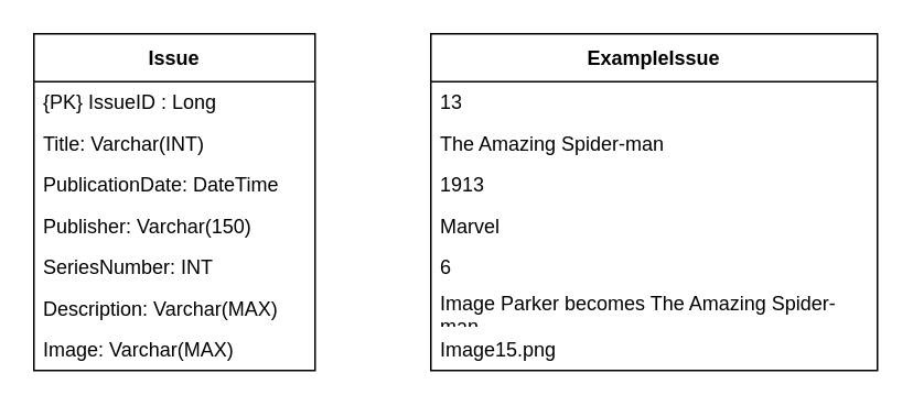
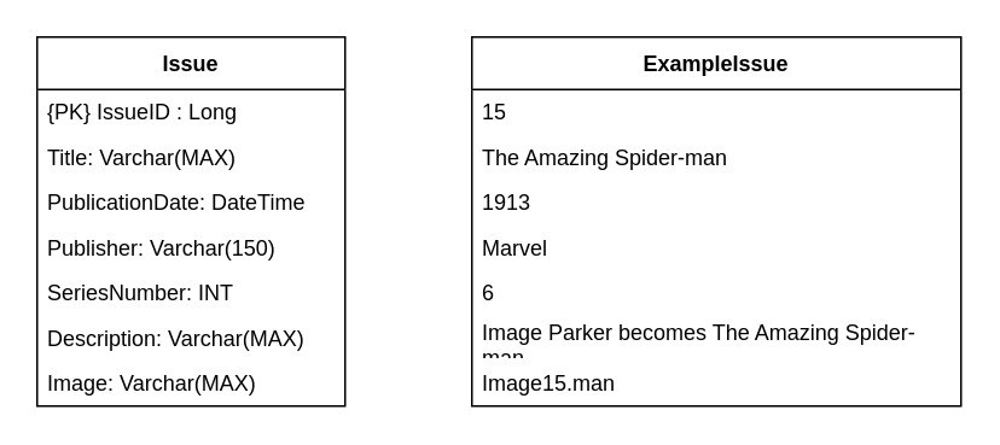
  <mxCell id="0" />
  <mxCell id="1" parent="0" />
  <mxCell id="2" value="Issue" style="swimlane;fontStyle=1;align=center;verticalAlign=middle;childLayout=stackLayout;horizontal=1;startSize=29;horizontalStack=0;resizeParent=1;resizeParentMax=0;resizeLast=0;collapsible=0;marginBottom=0;html=1;whiteSpace=wrap;" vertex="1" parent="1"><mxGeometry x="20" y="20" width="170" height="204" as="geometry" /></mxCell>
  <mxCell id="3" value="{PK} IssueID : Long" style="text;html=1;strokeColor=none;fillColor=none;align=left;verticalAlign=middle;spacingLeft=4;spacingRight=4;overflow=hidden;rotatable=0;points=[[0,0.5],[1,0.5]];portConstraint=eastwest;whiteSpace=wrap;" vertex="1" parent="2"><mxGeometry y="29" width="170" height="25" as="geometry" /></mxCell>
- <mxCell id="4" value="Title: Varchar(INT)" style="text;html=1;strokeColor=none;fillColor=none;align=left;verticalAlign=middle;spacingLeft=4;spacingRight=4;overflow=hidden;rotatable=0;points=[[0,0.5],[1,0.5]];portConstraint=eastwest;whiteSpace=wrap;" vertex="1" parent="2"><mxGeometry y="54" width="170" height="25" as="geometry" /></mxCell>
+ <mxCell id="4" value="Title: Varchar(MAX)" style="text;html=1;strokeColor=none;fillColor=none;align=left;verticalAlign=middle;spacingLeft=4;spacingRight=4;overflow=hidden;rotatable=0;points=[[0,0.5],[1,0.5]];portConstraint=eastwest;whiteSpace=wrap;" vertex="1" parent="2"><mxGeometry y="54" width="170" height="25" as="geometry" /></mxCell>
  <mxCell id="5" value="PublicationDate: DateTime" style="text;html=1;strokeColor=none;fillColor=none;align=left;verticalAlign=middle;spacingLeft=4;spacingRight=4;overflow=hidden;rotatable=0;points=[[0,0.5],[1,0.5]];portConstraint=eastwest;whiteSpace=wrap;" vertex="1" parent="2"><mxGeometry y="79" width="170" height="25" as="geometry" /></mxCell>
  <mxCell id="6" value="Publisher: Varchar(150)" style="text;html=1;strokeColor=none;fillColor=none;align=left;verticalAlign=middle;spacingLeft=4;spacingRight=4;overflow=hidden;rotatable=0;points=[[0,0.5],[1,0.5]];portConstraint=eastwest;whiteSpace=wrap;" vertex="1" parent="2"><mxGeometry y="104" width="170" height="25" as="geometry" /></mxCell>
  <mxCell id="7" value="SeriesNumber: INT" style="text;html=1;strokeColor=none;fillColor=none;align=left;verticalAlign=middle;spacingLeft=4;spacingRight=4;overflow=hidden;rotatable=0;points=[[0,0.5],[1,0.5]];portConstraint=eastwest;whiteSpace=wrap;" vertex="1" parent="2"><mxGeometry y="129" width="170" height="25" as="geometry" /></mxCell>
  <mxCell id="8" value="Description: Varchar(MAX)" style="text;html=1;strokeColor=none;fillColor=none;align=left;verticalAlign=middle;spacingLeft=4;spacingRight=4;overflow=hidden;rotatable=0;points=[[0,0.5],[1,0.5]];portConstraint=eastwest;whiteSpace=wrap;" vertex="1" parent="2"><mxGeometry y="154" width="170" height="25" as="geometry" /></mxCell>
  <mxCell id="9" value="Image: Varchar(MAX)" style="text;html=1;strokeColor=none;fillColor=none;align=left;verticalAlign=middle;spacingLeft=4;spacingRight=4;overflow=hidden;rotatable=0;points=[[0,0.5],[1,0.5]];portConstraint=eastwest;whiteSpace=wrap;" vertex="1" parent="2"><mxGeometry y="179" width="170" height="25" as="geometry" /></mxCell>
  <mxCell id="10" value="ExampleIssue" style="swimlane;fontStyle=1;align=center;verticalAlign=middle;childLayout=stackLayout;horizontal=1;startSize=29;horizontalStack=0;resizeParent=1;resizeParentMax=0;resizeLast=0;collapsible=0;marginBottom=0;html=1;whiteSpace=wrap;" vertex="1" parent="1"><mxGeometry x="260" y="20" width="270" height="204" as="geometry" /></mxCell>
- <mxCell id="11" value="13" style="text;html=1;strokeColor=none;fillColor=none;align=left;verticalAlign=middle;spacingLeft=4;spacingRight=4;overflow=hidden;rotatable=0;points=[[0,0.5],[1,0.5]];portConstraint=eastwest;whiteSpace=wrap;" vertex="1" parent="10"><mxGeometry y="29" width="270" height="25" as="geometry" /></mxCell>
+ <mxCell id="11" value="15" style="text;html=1;strokeColor=none;fillColor=none;align=left;verticalAlign=middle;spacingLeft=4;spacingRight=4;overflow=hidden;rotatable=0;points=[[0,0.5],[1,0.5]];portConstraint=eastwest;whiteSpace=wrap;" vertex="1" parent="10"><mxGeometry y="29" width="270" height="25" as="geometry" /></mxCell>
  <mxCell id="12" value="The Amazing Spider-man" style="text;html=1;strokeColor=none;fillColor=none;align=left;verticalAlign=middle;spacingLeft=4;spacingRight=4;overflow=hidden;rotatable=0;points=[[0,0.5],[1,0.5]];portConstraint=eastwest;whiteSpace=wrap;" vertex="1" parent="10"><mxGeometry y="54" width="270" height="25" as="geometry" /></mxCell>
  <mxCell id="13" value="1913" style="text;html=1;strokeColor=none;fillColor=none;align=left;verticalAlign=middle;spacingLeft=4;spacingRight=4;overflow=hidden;rotatable=0;points=[[0,0.5],[1,0.5]];portConstraint=eastwest;whiteSpace=wrap;" vertex="1" parent="10"><mxGeometry y="79" width="270" height="25" as="geometry" /></mxCell>
  <mxCell id="14" value="Marvel" style="text;html=1;strokeColor=none;fillColor=none;align=left;verticalAlign=middle;spacingLeft=4;spacingRight=4;overflow=hidden;rotatable=0;points=[[0,0.5],[1,0.5]];portConstraint=eastwest;whiteSpace=wrap;" vertex="1" parent="10"><mxGeometry y="104" width="270" height="25" as="geometry" /></mxCell>
  <mxCell id="15" value="6" style="text;html=1;strokeColor=none;fillColor=none;align=left;verticalAlign=middle;spacingLeft=4;spacingRight=4;overflow=hidden;rotatable=0;points=[[0,0.5],[1,0.5]];portConstraint=eastwest;whiteSpace=wrap;" vertex="1" parent="10"><mxGeometry y="129" width="270" height="25" as="geometry" /></mxCell>
  <mxCell id="16" value="Image Parker becomes The Amazing Spider-man" style="text;html=1;strokeColor=none;fillColor=none;align=left;verticalAlign=middle;spacingLeft=4;spacingRight=4;overflow=hidden;rotatable=0;points=[[0,0.5],[1,0.5]];portConstraint=eastwest;whiteSpace=wrap;" vertex="1" parent="10"><mxGeometry y="154" width="270" height="25" as="geometry" /></mxCell>
- <mxCell id="17" value="Image15.png" style="text;html=1;strokeColor=none;fillColor=none;align=left;verticalAlign=middle;spacingLeft=4;spacingRight=4;overflow=hidden;rotatable=0;points=[[0,0.5],[1,0.5]];portConstraint=eastwest;whiteSpace=wrap;" vertex="1" parent="10"><mxGeometry y="179" width="270" height="25" as="geometry" /></mxCell>
+ <mxCell id="17" value="Image15.man" style="text;html=1;strokeColor=none;fillColor=none;align=left;verticalAlign=middle;spacingLeft=4;spacingRight=4;overflow=hidden;rotatable=0;points=[[0,0.5],[1,0.5]];portConstraint=eastwest;whiteSpace=wrap;" vertex="1" parent="10"><mxGeometry y="179" width="270" height="25" as="geometry" /></mxCell>
